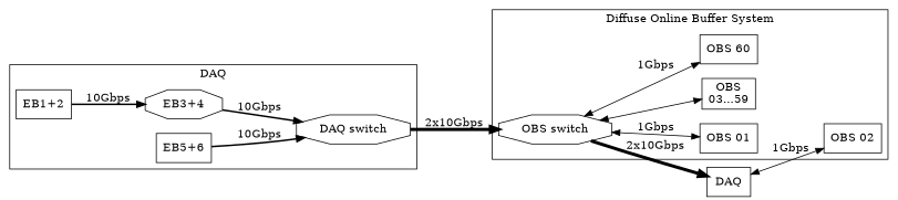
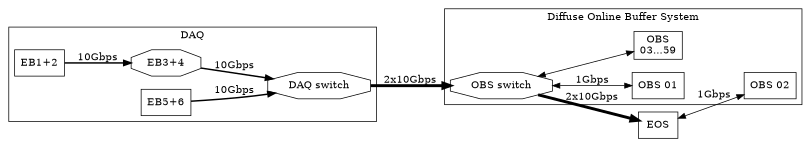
  digraph {
    newrank=true
    rankdir=LR
    node [shape=box]
    n1 [label="EB1+2"]
    n2 [label="EB3+4" shape=octagon]
    n3 [label="EB5+6"]
    n4 [label="DAQ switch" shape=octagon]
    n5 [label="OBS switch" shape=octagon]
    n6 [label="OBS 01"]
    n7 [label="OBS 02"]
    n8 [label="OBS\n03...59"]
-   n9 [label="OBS 60"]
-   EOS [label=DAQ]
+   EOS
    subgraph cluster_1 {
      label=DAQ
      n1
      n2
      n3
      n4
    }
    subgraph cluster_2 {
      label="Diffuse Online Buffer System"
      n5
      n6
      n7
      n8
-     n9
    }
    n1 -> n2 [label="10Gbps" penwidth=2]
    n2 -> n4 [label="10Gbps" penwidth=2]
    n3 -> n4 [label="10Gbps" penwidth=2]
    n4 -> n5 [label="2x10Gbps" penwidth=4]
    n5 -> n6 [dir=both label="1Gbps"]
    n5 -> n8 [dir=both]
-   n5 -> n9 [dir=both label="1Gbps"]
    n5 -> EOS [label="2x10Gbps" penwidth=4 splines=false]
    EOS -> n7 [dir=both label="1Gbps"]
  }
